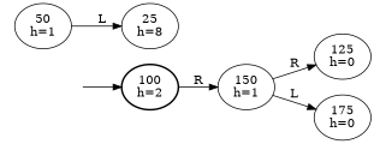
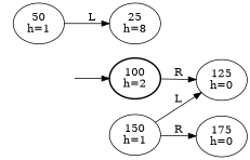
  digraph {
    rankdir=LR
    Dummy [style=invis]
    n2 [label="100\nh=2" penwidth=2]
    n3 [label="150\nh=1"]
    n4 [label="50\nh=1"]
    n5 [label="25\nh=8"]
    n6 [label="125\nh=0"]
    n7 [label="175\nh=0"]
    Dummy -> n2
-   n2 -> n3 [label=R]
-   n3 -> n6 [label=R]
-   n3 -> n7 [label=L]
+   n2 -> n6 [label=R]
+   n3 -> n6 [label=L]
+   n3 -> n7 [label=R]
    n4 -> n5 [label=L]
  }
